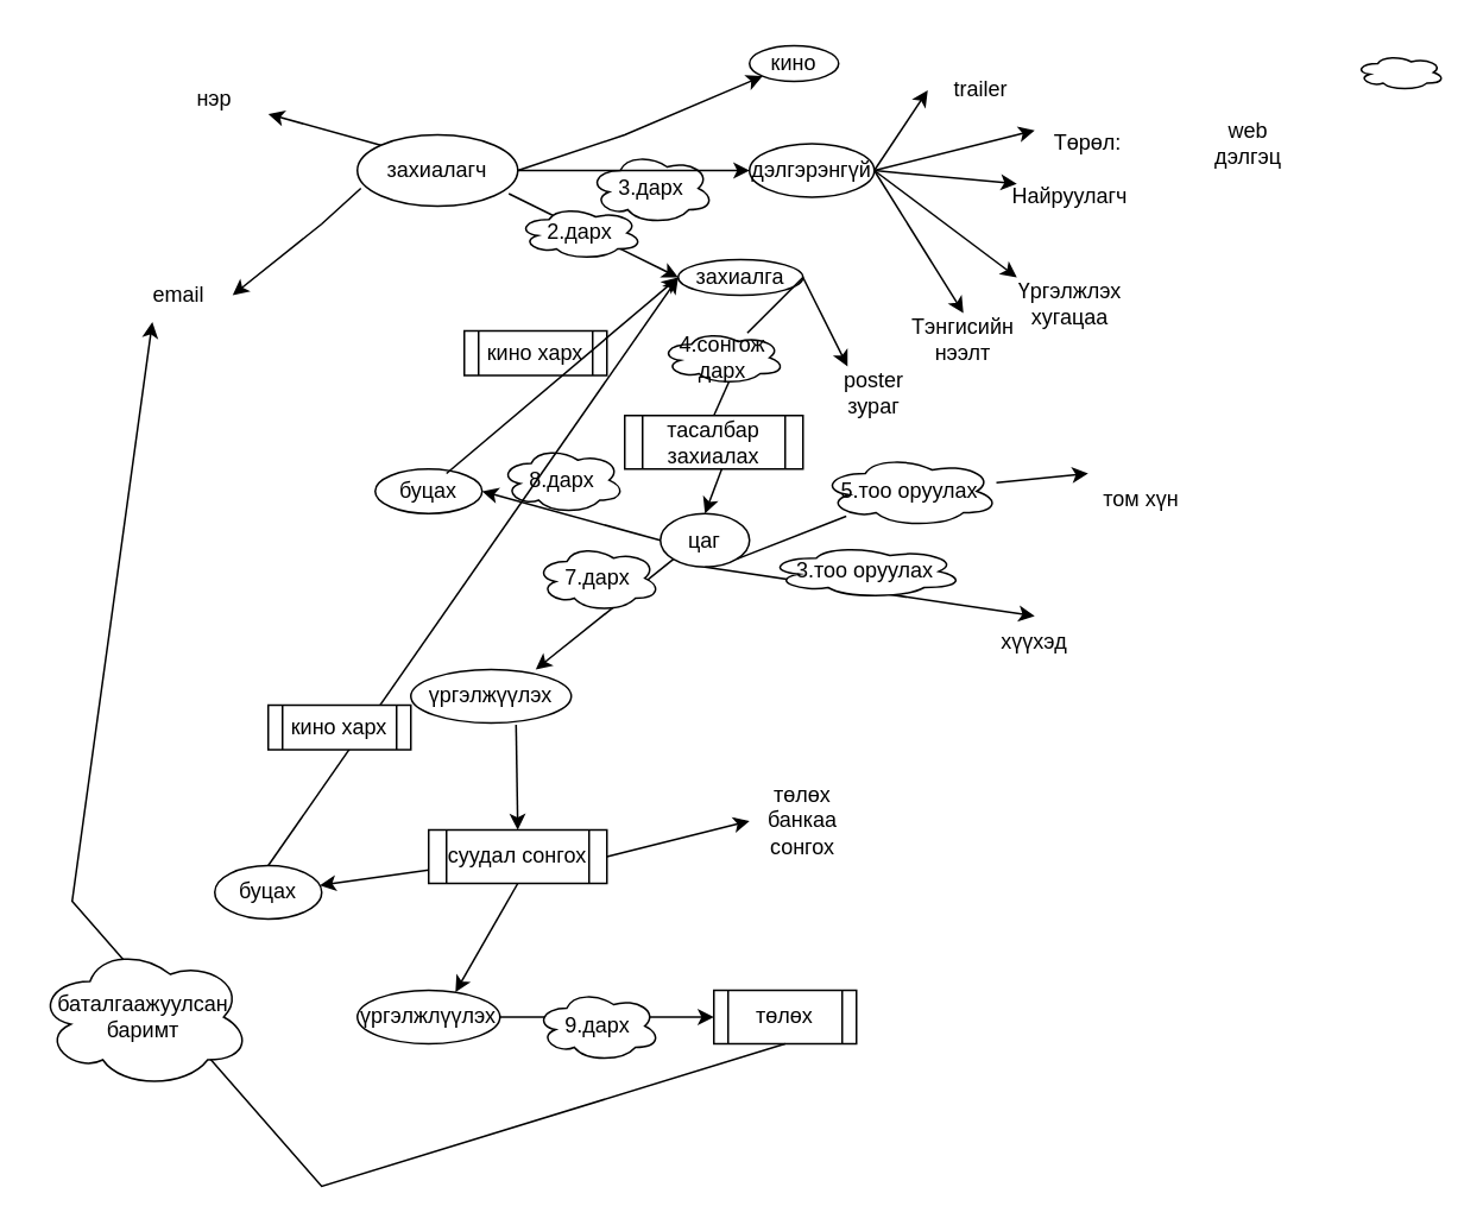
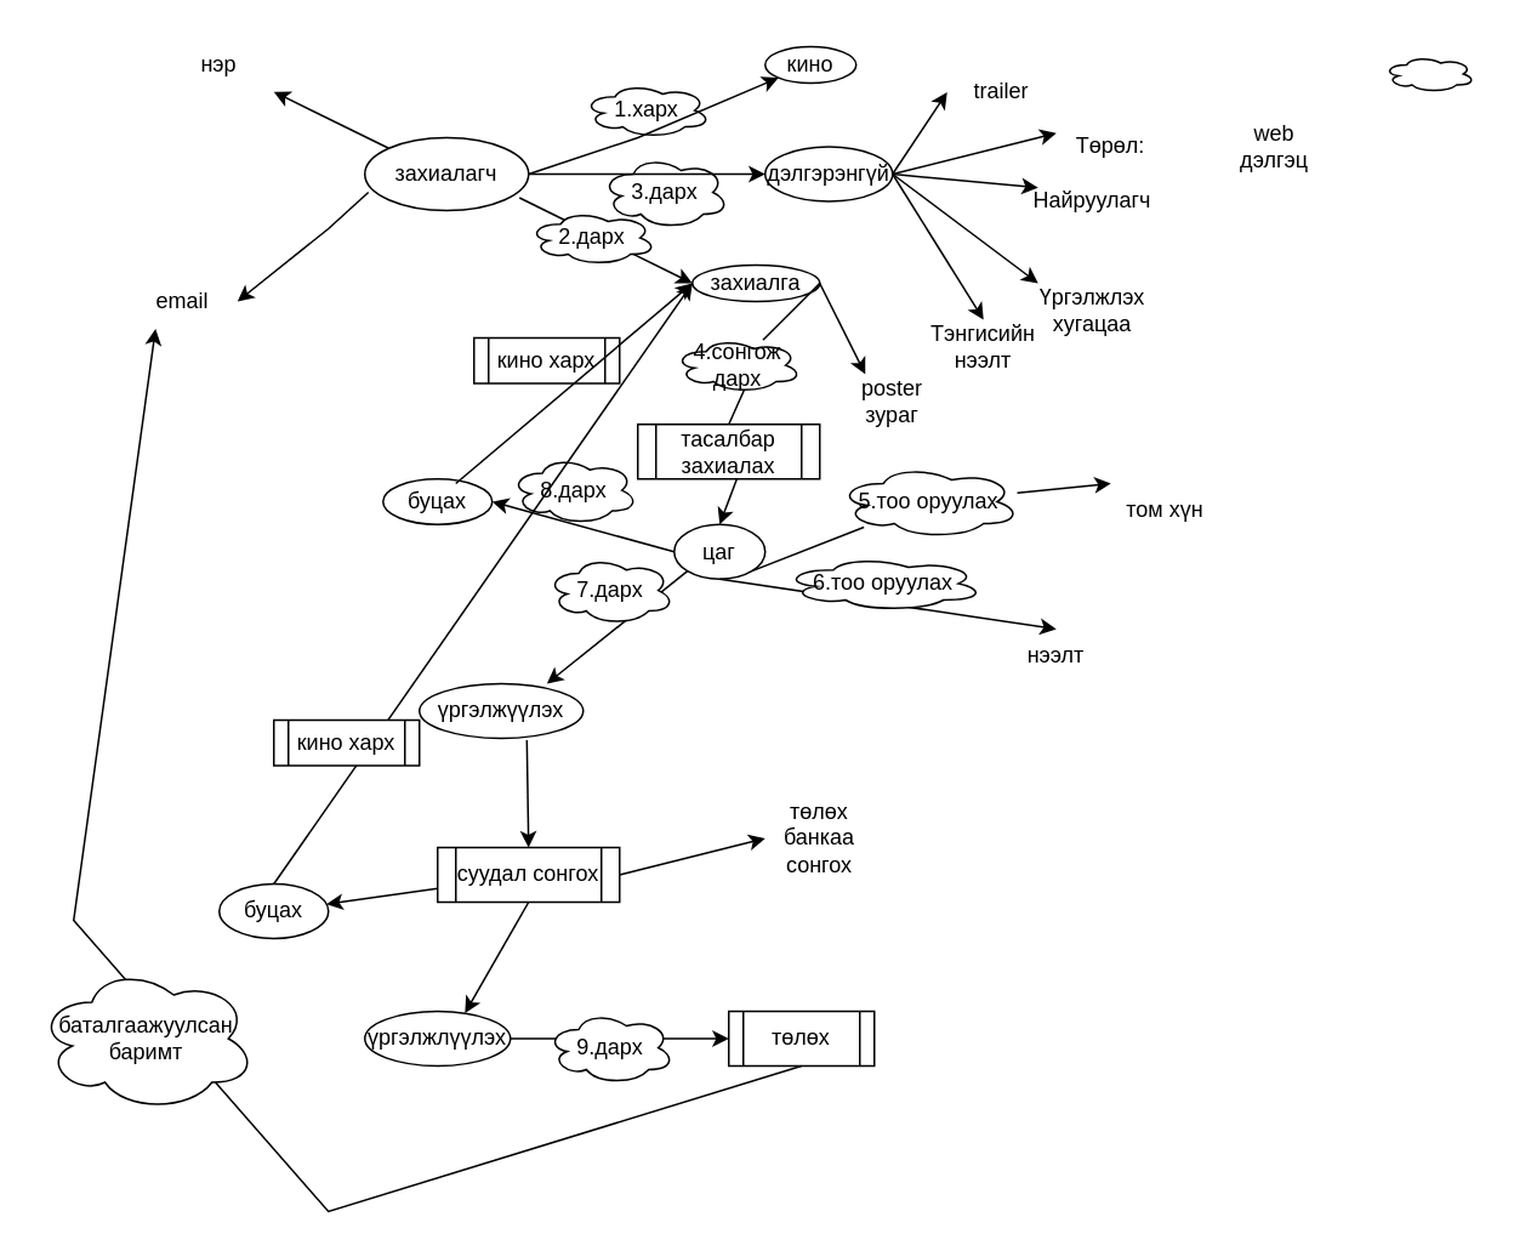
  <mxCell id="0" />
  <mxCell id="1" parent="0" />
  <mxCell id="2" value="захиалагч" style="ellipse;whiteSpace=wrap;html=1;" vertex="1" parent="1"><mxGeometry x="200" y="75" width="90" height="40" as="geometry" /></mxCell>
  <mxCell id="3" value="кино" style="ellipse;whiteSpace=wrap;html=1;" vertex="1" parent="1"><mxGeometry x="420" y="25" width="50" height="20" as="geometry" /></mxCell>
+ <mxCell id="4" value="1.харх" style="ellipse;shape=cloud;whiteSpace=wrap;html=1;" vertex="1" parent="1"><mxGeometry x="320" y="45" width="70" height="30" as="geometry" /></mxCell>
  <mxCell id="5" value="" style="endArrow=classic;html=1;rounded=0;entryX=0;entryY=1;entryDx=0;entryDy=0;" edge="1" parent="1" target="3"><mxGeometry width="50" height="50" relative="1" as="geometry"><mxPoint x="290" y="95" as="sourcePoint" /><mxPoint x="340" y="45" as="targetPoint" /><Array as="points"><mxPoint x="350" y="75" /></Array></mxGeometry></mxCell>
  <mxCell id="6" value="захиалга" style="ellipse;whiteSpace=wrap;html=1;" vertex="1" parent="1"><mxGeometry x="380" y="145" width="70" height="20" as="geometry" /></mxCell>
  <mxCell id="7" value="" style="endArrow=classic;html=1;rounded=0;exitX=0.944;exitY=0.825;exitDx=0;exitDy=0;exitPerimeter=0;entryX=0;entryY=0.5;entryDx=0;entryDy=0;startArrow=none;" edge="1" parent="1" source="2" target="6"><mxGeometry width="50" height="50" relative="1" as="geometry"><mxPoint x="370" y="235" as="sourcePoint" /><mxPoint x="420" y="185" as="targetPoint" /></mxGeometry></mxCell>
  <mxCell id="8" value="дэлгэрэнгүй" style="ellipse;whiteSpace=wrap;html=1;" vertex="1" parent="1"><mxGeometry x="420" y="80" width="70" height="30" as="geometry" /></mxCell>
  <mxCell id="9" value="3.дарх" style="ellipse;shape=cloud;whiteSpace=wrap;html=1;" vertex="1" parent="1"><mxGeometry x="330" y="85" width="70" height="40" as="geometry" /></mxCell>
  <mxCell id="10" value="" style="endArrow=classic;html=1;rounded=0;entryX=0;entryY=0.5;entryDx=0;entryDy=0;" edge="1" parent="1" source="2" target="8"><mxGeometry width="50" height="50" relative="1" as="geometry"><mxPoint x="370" y="205" as="sourcePoint" /><mxPoint x="420" y="155" as="targetPoint" /></mxGeometry></mxCell>
  <mxCell id="11" value="poster зураг" style="text;html=1;strokeColor=none;fillColor=none;align=center;verticalAlign=middle;whiteSpace=wrap;rounded=0;" vertex="1" parent="1"><mxGeometry x="460" y="205" width="60" height="30" as="geometry" /></mxCell>
  <mxCell id="12" value="" style="endArrow=classic;html=1;rounded=0;exitX=1;exitY=0.5;exitDx=0;exitDy=0;entryX=0.25;entryY=0;entryDx=0;entryDy=0;" edge="1" parent="1" source="6" target="11"><mxGeometry width="50" height="50" relative="1" as="geometry"><mxPoint x="370" y="205" as="sourcePoint" /><mxPoint x="420" y="155" as="targetPoint" /></mxGeometry></mxCell>
  <mxCell id="13" value="" style="endArrow=classic;html=1;rounded=0;exitX=0.55;exitY=0.95;exitDx=0;exitDy=0;startArrow=none;entryX=0.5;entryY=0;entryDx=0;entryDy=0;exitPerimeter=0;" edge="1" parent="1" source="43" target="25"><mxGeometry width="50" height="50" relative="1" as="geometry"><mxPoint x="370" y="205" as="sourcePoint" /><mxPoint x="403.636" y="205" as="targetPoint" /></mxGeometry></mxCell>
  <mxCell id="14" value="trailer" style="text;html=1;strokeColor=none;fillColor=none;align=center;verticalAlign=middle;whiteSpace=wrap;rounded=0;" vertex="1" parent="1"><mxGeometry x="520" y="35" width="60" height="30" as="geometry" /></mxCell>
  <mxCell id="15" value="Төрөл:" style="text;html=1;strokeColor=none;fillColor=none;align=center;verticalAlign=middle;whiteSpace=wrap;rounded=0;" vertex="1" parent="1"><mxGeometry x="580" y="65" width="60" height="30" as="geometry" /></mxCell>
  <mxCell id="16" value="Найруулагч" style="text;html=1;strokeColor=none;fillColor=none;align=center;verticalAlign=middle;whiteSpace=wrap;rounded=0;" vertex="1" parent="1"><mxGeometry x="570" y="95" width="60" height="30" as="geometry" /></mxCell>
  <mxCell id="17" value="Үргэлжлэх хугацаа" style="text;html=1;strokeColor=none;fillColor=none;align=center;verticalAlign=middle;whiteSpace=wrap;rounded=0;" vertex="1" parent="1"><mxGeometry x="570" y="155" width="60" height="30" as="geometry" /></mxCell>
  <mxCell id="18" value="Тэнгисийн нээлт" style="text;html=1;strokeColor=none;fillColor=none;align=center;verticalAlign=middle;whiteSpace=wrap;rounded=0;" vertex="1" parent="1"><mxGeometry x="510" y="175" width="60" height="30" as="geometry" /></mxCell>
  <mxCell id="19" value="" style="endArrow=classic;html=1;rounded=0;exitX=1;exitY=0.5;exitDx=0;exitDy=0;entryX=0;entryY=0.5;entryDx=0;entryDy=0;" edge="1" parent="1" source="8" target="14"><mxGeometry width="50" height="50" relative="1" as="geometry"><mxPoint x="370" y="205" as="sourcePoint" /><mxPoint x="420" y="155" as="targetPoint" /></mxGeometry></mxCell>
  <mxCell id="20" value="" style="endArrow=classic;html=1;rounded=0;exitX=1;exitY=0.5;exitDx=0;exitDy=0;entryX=0;entryY=0.25;entryDx=0;entryDy=0;" edge="1" parent="1" source="8" target="15"><mxGeometry width="50" height="50" relative="1" as="geometry"><mxPoint x="370" y="205" as="sourcePoint" /><mxPoint x="420" y="155" as="targetPoint" /><Array as="points"><mxPoint x="570" y="75" /></Array></mxGeometry></mxCell>
  <mxCell id="21" value="" style="endArrow=classic;html=1;rounded=0;exitX=1;exitY=0.5;exitDx=0;exitDy=0;entryX=0;entryY=0;entryDx=0;entryDy=0;" edge="1" parent="1" source="8" target="17"><mxGeometry width="50" height="50" relative="1" as="geometry"><mxPoint x="370" y="205" as="sourcePoint" /><mxPoint x="420" y="155" as="targetPoint" /></mxGeometry></mxCell>
  <mxCell id="22" value="" style="endArrow=classic;html=1;rounded=0;exitX=1;exitY=0.5;exitDx=0;exitDy=0;" edge="1" parent="1" source="8"><mxGeometry width="50" height="50" relative="1" as="geometry"><mxPoint x="470" y="145" as="sourcePoint" /><mxPoint x="540" y="175" as="targetPoint" /></mxGeometry></mxCell>
  <mxCell id="23" value="2.дарх" style="ellipse;shape=cloud;whiteSpace=wrap;html=1;" vertex="1" parent="1"><mxGeometry x="290" y="115" width="70" height="30" as="geometry" /></mxCell>
  <mxCell id="24" value="" style="endArrow=classic;html=1;rounded=0;entryX=0;entryY=0.25;entryDx=0;entryDy=0;" edge="1" parent="1" target="16"><mxGeometry width="50" height="50" relative="1" as="geometry"><mxPoint x="490" y="95" as="sourcePoint" /><mxPoint x="420" y="155" as="targetPoint" /></mxGeometry></mxCell>
  <mxCell id="25" value="цаг" style="ellipse;whiteSpace=wrap;html=1;" vertex="1" parent="1"><mxGeometry x="370" y="287.5" width="50" height="30" as="geometry" /></mxCell>
  <mxCell id="26" value="4.сонгож дарх" style="ellipse;shape=cloud;whiteSpace=wrap;html=1;" vertex="1" parent="1"><mxGeometry x="370" y="185" width="70" height="30" as="geometry" /></mxCell>
  <mxCell id="27" value="" style="endArrow=none;html=1;rounded=0;exitX=1;exitY=0.5;exitDx=0;exitDy=0;" edge="1" parent="1" source="6" target="26"><mxGeometry width="50" height="50" relative="1" as="geometry"><mxPoint x="450" y="155" as="sourcePoint" /><mxPoint x="403.636" y="205" as="targetPoint" /></mxGeometry></mxCell>
  <mxCell id="28" value="том хүн" style="text;html=1;strokeColor=none;fillColor=none;align=center;verticalAlign=middle;whiteSpace=wrap;rounded=0;" vertex="1" parent="1"><mxGeometry x="610" y="265" width="60" height="30" as="geometry" /></mxCell>
- <mxCell id="29" value="хүүхэд" style="text;html=1;strokeColor=none;fillColor=none;align=center;verticalAlign=middle;whiteSpace=wrap;rounded=0;" vertex="1" parent="1"><mxGeometry x="550" y="345" width="60" height="30" as="geometry" /></mxCell>
+ <mxCell id="29" value="нээлт" style="text;html=1;strokeColor=none;fillColor=none;align=center;verticalAlign=middle;whiteSpace=wrap;rounded=0;" vertex="1" parent="1"><mxGeometry x="550" y="345" width="60" height="30" as="geometry" /></mxCell>
  <mxCell id="30" value="" style="endArrow=classic;html=1;rounded=0;entryX=0;entryY=0;entryDx=0;entryDy=0;startArrow=none;" edge="1" parent="1" source="32" target="28"><mxGeometry width="50" height="50" relative="1" as="geometry"><mxPoint x="370" y="325" as="sourcePoint" /><mxPoint x="420" y="275" as="targetPoint" /></mxGeometry></mxCell>
  <mxCell id="31" value="" style="endArrow=classic;html=1;rounded=0;entryX=0.5;entryY=0;entryDx=0;entryDy=0;exitX=0.5;exitY=1;exitDx=0;exitDy=0;" edge="1" parent="1" source="25" target="29"><mxGeometry width="50" height="50" relative="1" as="geometry"><mxPoint x="330" y="295" as="sourcePoint" /><mxPoint x="420" y="275" as="targetPoint" /></mxGeometry></mxCell>
  <mxCell id="32" value="5.тоо оруулах" style="ellipse;shape=cloud;whiteSpace=wrap;html=1;" vertex="1" parent="1"><mxGeometry x="460" y="255" width="100" height="40" as="geometry" /></mxCell>
  <mxCell id="33" value="" style="endArrow=none;html=1;rounded=0;exitX=1;exitY=1;exitDx=0;exitDy=0;" edge="1" parent="1" source="25" target="32"><mxGeometry width="50" height="50" relative="1" as="geometry"><mxPoint x="412.678" y="280.607" as="sourcePoint" /><mxPoint x="550" y="265" as="targetPoint" /></mxGeometry></mxCell>
- <mxCell id="34" value="3.тоо оруулах" style="ellipse;shape=cloud;whiteSpace=wrap;html=1;" vertex="1" parent="1"><mxGeometry x="430" y="305" width="110" height="30" as="geometry" /></mxCell>
+ <mxCell id="34" value="6.тоо оруулах" style="ellipse;shape=cloud;whiteSpace=wrap;html=1;" vertex="1" parent="1"><mxGeometry x="430" y="305" width="110" height="30" as="geometry" /></mxCell>
  <mxCell id="35" value="үргэлжүүлэх" style="ellipse;whiteSpace=wrap;html=1;" vertex="1" parent="1"><mxGeometry x="230" y="375" width="90" height="30" as="geometry" /></mxCell>
  <mxCell id="36" value="буцах" style="ellipse;whiteSpace=wrap;html=1;" vertex="1" parent="1"><mxGeometry x="210" y="262.5" width="60" height="25" as="geometry" /></mxCell>
  <mxCell id="37" value="" style="endArrow=classic;html=1;rounded=0;exitX=0;exitY=1;exitDx=0;exitDy=0;entryX=0.778;entryY=0;entryDx=0;entryDy=0;entryPerimeter=0;" edge="1" parent="1" source="25" target="35"><mxGeometry width="50" height="50" relative="1" as="geometry"><mxPoint x="370" y="325" as="sourcePoint" /><mxPoint x="420" y="275" as="targetPoint" /></mxGeometry></mxCell>
  <mxCell id="38" value="" style="endArrow=classic;html=1;rounded=0;exitX=0;exitY=0.5;exitDx=0;exitDy=0;entryX=1;entryY=0.5;entryDx=0;entryDy=0;" edge="1" parent="1" source="25" target="36"><mxGeometry width="50" height="50" relative="1" as="geometry"><mxPoint x="370" y="325" as="sourcePoint" /><mxPoint x="420" y="275" as="targetPoint" /></mxGeometry></mxCell>
  <mxCell id="39" value="7.дарх" style="ellipse;shape=cloud;whiteSpace=wrap;html=1;" vertex="1" parent="1"><mxGeometry x="300" y="305" width="70" height="37.5" as="geometry" /></mxCell>
  <mxCell id="40" value="8.дарх" style="ellipse;shape=cloud;whiteSpace=wrap;html=1;" vertex="1" parent="1"><mxGeometry x="280" y="250" width="70" height="37.5" as="geometry" /></mxCell>
  <mxCell id="41" value="кино харх" style="shape=process;whiteSpace=wrap;html=1;backgroundOutline=1;" vertex="1" parent="1"><mxGeometry x="260" y="185" width="80" height="25" as="geometry" /></mxCell>
  <mxCell id="42" value="" style="endArrow=classic;html=1;rounded=0;entryX=0;entryY=0.5;entryDx=0;entryDy=0;" edge="1" parent="1" target="6"><mxGeometry width="50" height="50" relative="1" as="geometry"><mxPoint x="250" y="265" as="sourcePoint" /><mxPoint x="300" y="215" as="targetPoint" /></mxGeometry></mxCell>
  <mxCell id="43" value="тасалбар захиалах" style="shape=process;whiteSpace=wrap;html=1;backgroundOutline=1;" vertex="1" parent="1"><mxGeometry x="350" y="232.5" width="100" height="30" as="geometry" /></mxCell>
  <mxCell id="44" value="" style="endArrow=none;html=1;rounded=0;exitX=0.55;exitY=0.95;exitDx=0;exitDy=0;startArrow=none;entryX=0.5;entryY=0;entryDx=0;entryDy=0;exitPerimeter=0;" edge="1" parent="1" source="26" target="43"><mxGeometry width="50" height="50" relative="1" as="geometry"><mxPoint x="408.5" y="213.5" as="sourcePoint" /><mxPoint x="395" y="262.5" as="targetPoint" /></mxGeometry></mxCell>
  <mxCell id="45" value="суудал сонгох" style="shape=process;whiteSpace=wrap;html=1;backgroundOutline=1;" vertex="1" parent="1"><mxGeometry x="240" y="465" width="100" height="30" as="geometry" /></mxCell>
  <mxCell id="46" value="" style="endArrow=classic;html=1;rounded=0;exitX=0.656;exitY=1.033;exitDx=0;exitDy=0;exitPerimeter=0;entryX=0.5;entryY=0;entryDx=0;entryDy=0;" edge="1" parent="1" source="35" target="45"><mxGeometry width="50" height="50" relative="1" as="geometry"><mxPoint x="350" y="475" as="sourcePoint" /><mxPoint x="400" y="425" as="targetPoint" /></mxGeometry></mxCell>
  <mxCell id="47" value="үргэлжлүүлэх" style="ellipse;whiteSpace=wrap;html=1;" vertex="1" parent="1"><mxGeometry x="200" y="555" width="80" height="30" as="geometry" /></mxCell>
  <mxCell id="48" value="буцах" style="ellipse;whiteSpace=wrap;html=1;" vertex="1" parent="1"><mxGeometry x="120" y="485" width="60" height="30" as="geometry" /></mxCell>
  <mxCell id="49" value="" style="endArrow=classic;html=1;rounded=0;exitX=0;exitY=0.75;exitDx=0;exitDy=0;" edge="1" parent="1" source="45" target="48"><mxGeometry width="50" height="50" relative="1" as="geometry"><mxPoint x="350" y="445" as="sourcePoint" /><mxPoint x="400" y="395" as="targetPoint" /></mxGeometry></mxCell>
  <mxCell id="50" value="" style="endArrow=classic;html=1;rounded=0;entryX=0.688;entryY=0.033;entryDx=0;entryDy=0;entryPerimeter=0;exitX=0.5;exitY=1;exitDx=0;exitDy=0;" edge="1" parent="1" source="45" target="47"><mxGeometry width="50" height="50" relative="1" as="geometry"><mxPoint x="350" y="445" as="sourcePoint" /><mxPoint x="400" y="395" as="targetPoint" /></mxGeometry></mxCell>
  <mxCell id="51" value="" style="endArrow=classic;html=1;rounded=0;exitX=0.5;exitY=0;exitDx=0;exitDy=0;entryX=0;entryY=0.5;entryDx=0;entryDy=0;" edge="1" parent="1" source="48" target="6"><mxGeometry width="50" height="50" relative="1" as="geometry"><mxPoint x="350" y="385" as="sourcePoint" /><mxPoint x="400" y="335" as="targetPoint" /></mxGeometry></mxCell>
  <mxCell id="52" value="кино харх" style="shape=process;whiteSpace=wrap;html=1;backgroundOutline=1;" vertex="1" parent="1"><mxGeometry x="150" y="395" width="80" height="25" as="geometry" /></mxCell>
- <mxCell id="53" value="нэр" style="text;html=1;strokeColor=none;fillColor=none;align=center;verticalAlign=middle;whiteSpace=wrap;rounded=0;" vertex="1" parent="1"><mxGeometry x="90" y="40" width="60" height="30" as="geometry" /></mxCell>
+ <mxCell id="53" value="нэр" style="text;html=1;strokeColor=none;fillColor=none;align=center;verticalAlign=middle;whiteSpace=wrap;rounded=0;" vertex="1" parent="1"><mxGeometry x="90" y="20" width="60" height="30" as="geometry" /></mxCell>
  <mxCell id="54" value="email" style="text;html=1;strokeColor=none;fillColor=none;align=center;verticalAlign=middle;whiteSpace=wrap;rounded=0;" vertex="1" parent="1"><mxGeometry x="70" y="150" width="60" height="30" as="geometry" /></mxCell>
  <mxCell id="55" value="" style="endArrow=classic;html=1;rounded=0;exitX=0.022;exitY=0.75;exitDx=0;exitDy=0;exitPerimeter=0;entryX=1;entryY=0.5;entryDx=0;entryDy=0;" edge="1" parent="1" source="2" target="54"><mxGeometry width="50" height="50" relative="1" as="geometry"><mxPoint x="350" y="295" as="sourcePoint" /><mxPoint x="400" y="245" as="targetPoint" /><Array as="points"><mxPoint x="180" y="125" /></Array></mxGeometry></mxCell>
  <mxCell id="56" value="" style="endArrow=classic;html=1;rounded=0;exitX=0;exitY=0;exitDx=0;exitDy=0;" edge="1" parent="1" source="2" target="53"><mxGeometry width="50" height="50" relative="1" as="geometry"><mxPoint x="350" y="265" as="sourcePoint" /><mxPoint x="400" y="215" as="targetPoint" /></mxGeometry></mxCell>
  <mxCell id="57" value="төлөх " style="shape=process;whiteSpace=wrap;html=1;backgroundOutline=1;" vertex="1" parent="1"><mxGeometry x="400" y="555" width="80" height="30" as="geometry" /></mxCell>
  <mxCell id="58" value="" style="endArrow=classic;html=1;rounded=0;exitX=1;exitY=0.5;exitDx=0;exitDy=0;entryX=0;entryY=0.5;entryDx=0;entryDy=0;" edge="1" parent="1" source="47" target="57"><mxGeometry width="50" height="50" relative="1" as="geometry"><mxPoint x="350" y="655" as="sourcePoint" /><mxPoint x="400" y="605" as="targetPoint" /></mxGeometry></mxCell>
  <mxCell id="59" value="9.дарх" style="ellipse;shape=cloud;whiteSpace=wrap;html=1;" vertex="1" parent="1"><mxGeometry x="300" y="555" width="70" height="40" as="geometry" /></mxCell>
  <mxCell id="60" value="төлөх банкаа сонгох" style="text;html=1;strokeColor=none;fillColor=none;align=center;verticalAlign=middle;whiteSpace=wrap;rounded=0;" vertex="1" parent="1"><mxGeometry x="420" y="445" width="60" height="30" as="geometry" /></mxCell>
  <mxCell id="61" value="" style="endArrow=classic;html=1;rounded=0;exitX=1;exitY=0.5;exitDx=0;exitDy=0;entryX=0;entryY=0.5;entryDx=0;entryDy=0;" edge="1" parent="1" source="45" target="60"><mxGeometry width="50" height="50" relative="1" as="geometry"><mxPoint x="350" y="595" as="sourcePoint" /><mxPoint x="400" y="545" as="targetPoint" /></mxGeometry></mxCell>
  <mxCell id="62" value="" style="endArrow=classic;html=1;rounded=0;exitX=0.5;exitY=1;exitDx=0;exitDy=0;entryX=0.25;entryY=1;entryDx=0;entryDy=0;" edge="1" parent="1" source="57" target="54"><mxGeometry width="50" height="50" relative="1" as="geometry"><mxPoint x="350" y="595" as="sourcePoint" /><mxPoint x="400" y="545" as="targetPoint" /><Array as="points"><mxPoint x="180" y="665" /><mxPoint x="40" y="505" /></Array></mxGeometry></mxCell>
  <mxCell id="63" value="баталгаажуулсан баримт" style="ellipse;shape=cloud;whiteSpace=wrap;html=1;" vertex="1" parent="1"><mxGeometry x="20" y="530" width="120" height="80" as="geometry" /></mxCell>
  <mxCell id="64" value="" style="ellipse;shape=cloud;whiteSpace=wrap;html=1;" vertex="1" parent="1"><mxGeometry x="760" y="30" width="50" height="20" as="geometry" /></mxCell>
  <mxCell id="65" value="web дэлгэц" style="text;html=1;strokeColor=none;fillColor=none;align=center;verticalAlign=middle;whiteSpace=wrap;rounded=0;" vertex="1" parent="1"><mxGeometry x="670" y="65" width="60" height="30" as="geometry" /></mxCell>
